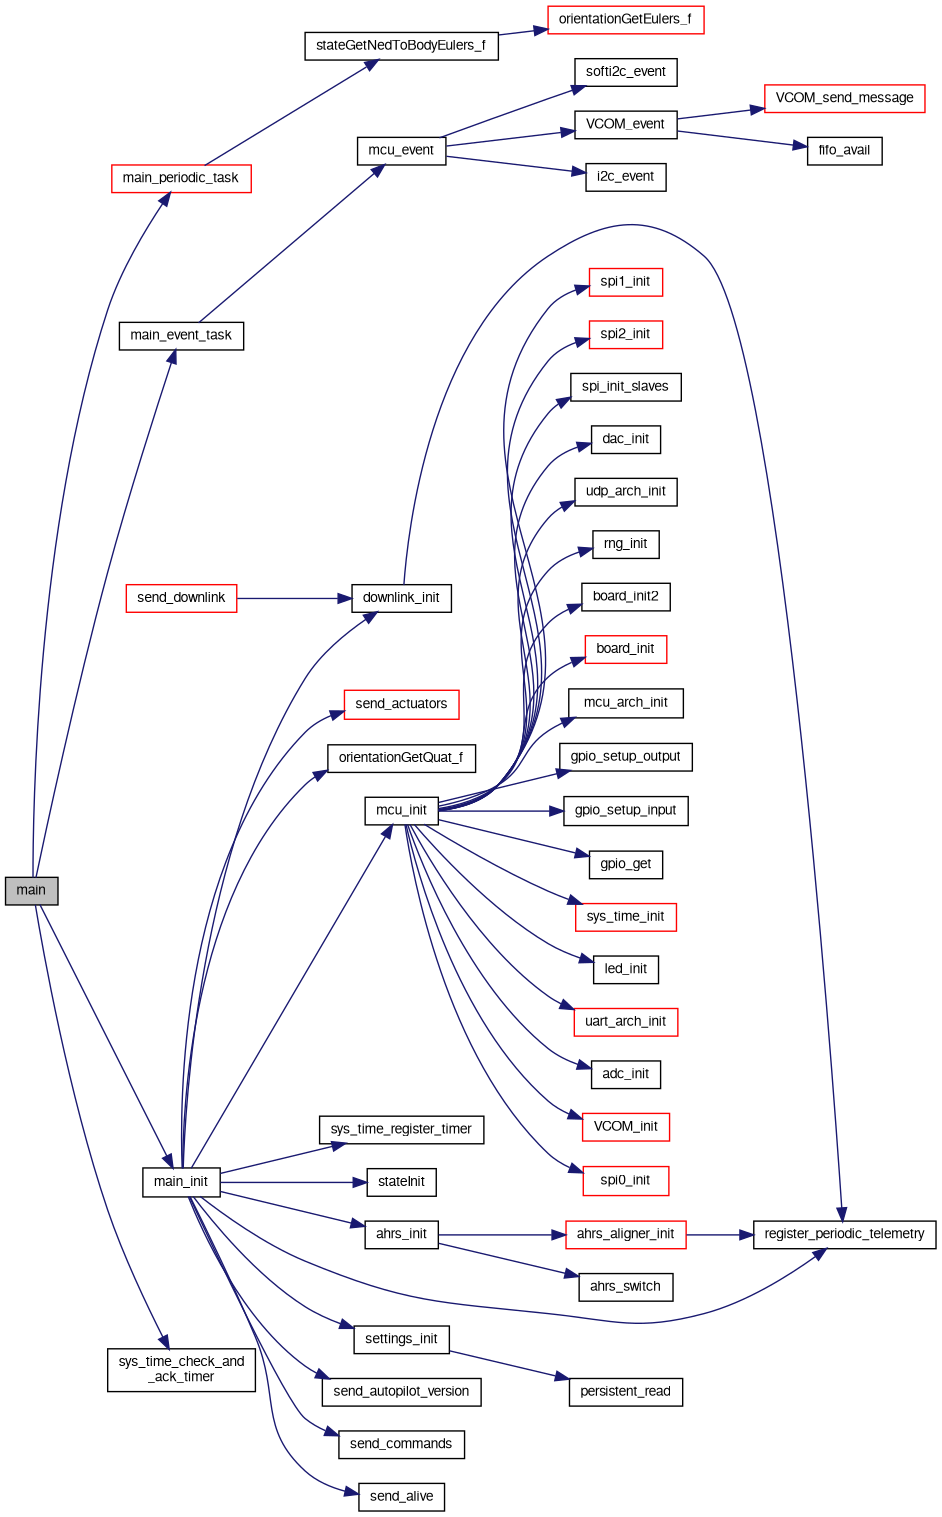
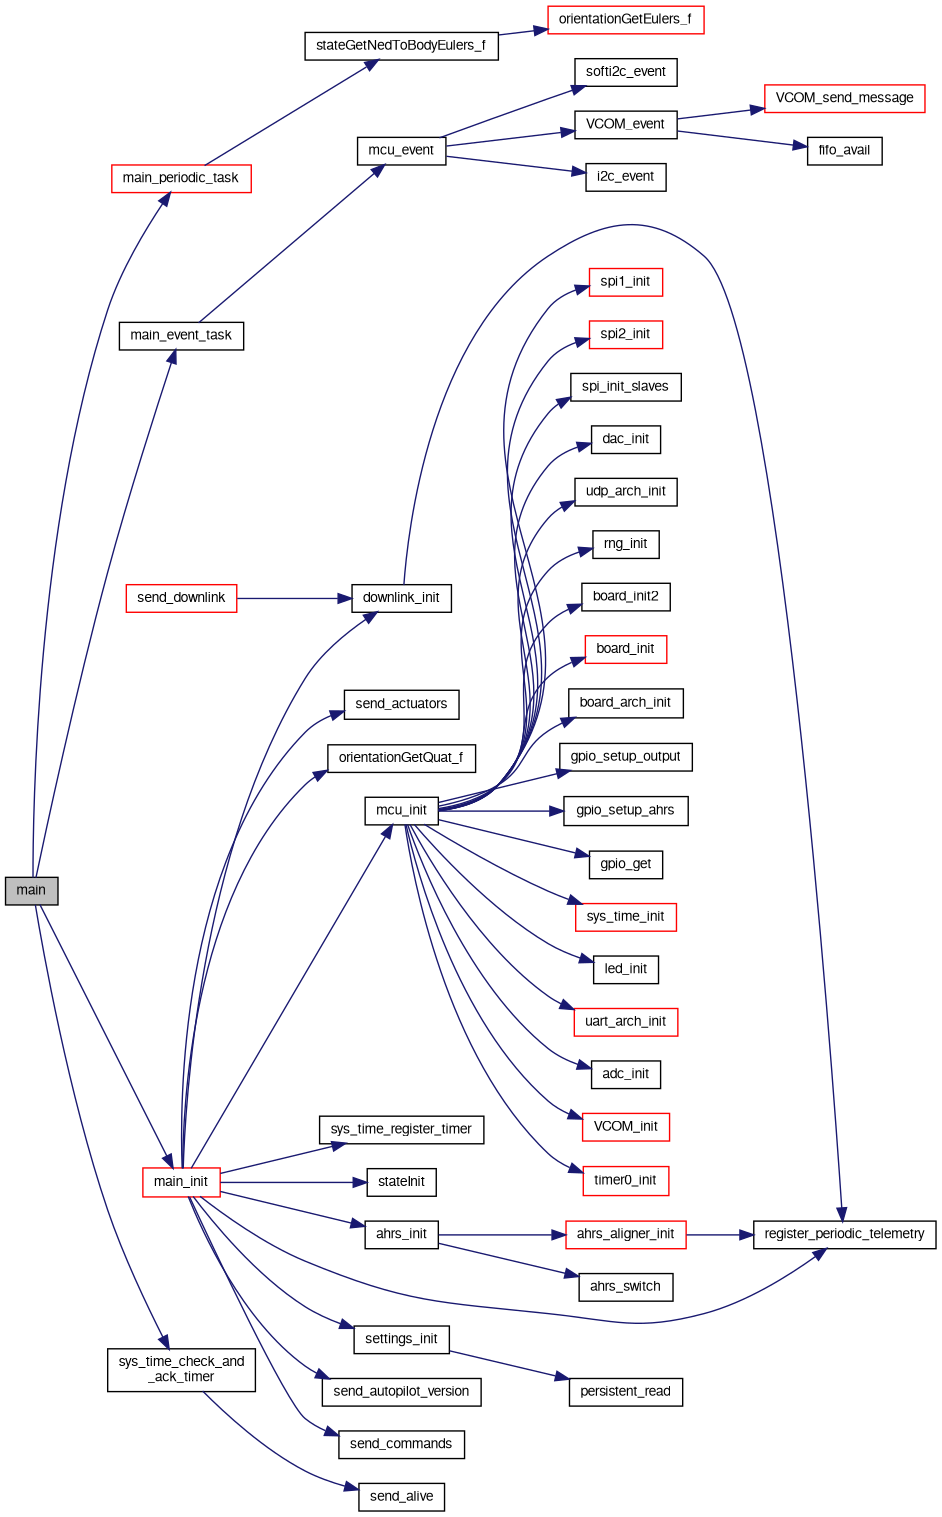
  digraph {
    rankdir=LR
    node [color=black fillcolor=white fontname=FreeSans fontsize=10 shape=record style=filled]
    edge [color=midnightblue fontname=FreeSans fontsize=10 labelfontname=FreeSans labelfontsize=10 style=solid]
    n1 [fillcolor=grey75 fontcolor=black height=0.2 label=main width=0.4]
    n2 [height=0.2 label=main_event_task width=0.4]
-   n3 [height=0.2 label=main_init width=0.4]
+   n3 [color=red height=0.2 label=main_init width=0.4]
    n4 [color=red height=0.2 label=main_periodic_task width=0.4]
    n5 [height=0.2 label="sys_time_check_and\l_ack_timer" width=0.4]
    n6 [height=0.2 label=mcu_event width=0.4]
    n7 [height=0.2 label=mcu_init width=0.4]
    n8 [height=0.2 label=sys_time_register_timer width=0.4]
    n9 [height=0.2 label=stateInit width=0.4]
    n10 [height=0.2 label=ahrs_init width=0.4]
    n11 [height=0.2 label=register_periodic_telemetry width=0.4]
    n12 [height=0.2 label=settings_init width=0.4]
    n13 [height=0.2 label=downlink_init width=0.4]
    n14 [height=0.2 label=send_autopilot_version width=0.4]
    n15 [height=0.2 label=send_alive width=0.4]
    n16 [height=0.2 label=send_commands width=0.4]
-   n17 [color=red height=0.2 label=send_actuators width=0.4]
+   n17 [height=0.2 label=send_actuators width=0.4]
    n18 [height=0.2 label=orientationGetQuat_f width=0.4]
    n19 [height=0.2 label=stateGetNedToBodyEulers_f width=0.4]
    n20 [height=0.2 label=i2c_event width=0.4]
    n21 [height=0.2 label=softi2c_event width=0.4]
    n22 [height=0.2 label=VCOM_event width=0.4]
    n23 [height=0.2 label=fifo_avail width=0.4]
    n24 [color=red height=0.2 label=VCOM_send_message width=0.4]
    n25 [color=red height=0.2 label=board_init width=0.4]
-   n26 [height=0.2 label=mcu_arch_init width=0.4]
+   n26 [height=0.2 label=board_arch_init width=0.4]
    n27 [height=0.2 label=gpio_setup_output width=0.4]
-   n28 [height=0.2 label=gpio_setup_input width=0.4]
+   n28 [height=0.2 label=gpio_setup_ahrs width=0.4]
    n29 [height=0.2 label=gpio_get width=0.4]
    n30 [color=red height=0.2 label=sys_time_init width=0.4]
    n31 [height=0.2 label=led_init width=0.4]
    n32 [color=red height=0.2 label=uart_arch_init width=0.4]
    n33 [height=0.2 label=adc_init width=0.4]
    n34 [color=red height=0.2 label=VCOM_init width=0.4]
-   n35 [color=red height=0.2 label=spi0_init width=0.4]
+   n35 [color=red height=0.2 label=timer0_init width=0.4]
    n36 [color=red height=0.2 label=spi1_init width=0.4]
    n37 [color=red height=0.2 label=spi2_init width=0.4]
    n38 [height=0.2 label=spi_init_slaves width=0.4]
    n39 [height=0.2 label=dac_init width=0.4]
    n40 [height=0.2 label=udp_arch_init width=0.4]
    n41 [height=0.2 label=rng_init width=0.4]
    n42 [height=0.2 label=board_init2 width=0.4]
    n43 [height=0.2 label=ahrs_switch width=0.4]
    n44 [color=red height=0.2 label=ahrs_aligner_init width=0.4]
    n45 [height=0.2 label=persistent_read width=0.4]
    n46 [color=red height=0.2 label=send_downlink width=0.4]
    n47 [color=red height=0.2 label=orientationGetEulers_f width=0.4]
    n1 -> n2
    n1 -> n3
    n1 -> n4
    n1 -> n5
    n2 -> n6
    n3 -> n7
    n3 -> n8
    n3 -> n9
    n3 -> n10
    n3 -> n11
    n3 -> n12
    n3 -> n13
    n3 -> n14
-   n3 -> n15
+   n5 -> n15
    n3 -> n16
    n3 -> n17
    n3 -> n18
    n4 -> n19
    n6 -> n20
    n6 -> n21
    n6 -> n22
    n7 -> n25
    n7 -> n26
    n7 -> n27
    n7 -> n28
    n7 -> n29
    n7 -> n30
    n7 -> n31
    n7 -> n32
    n7 -> n33
    n7 -> n34
    n7 -> n35
    n7 -> n36
    n7 -> n37
    n7 -> n38
    n7 -> n39
    n7 -> n40
    n7 -> n41
    n7 -> n42
    n10 -> n43
    n10 -> n44
    n12 -> n45
    n13 -> n11
    n19 -> n47
    n22 -> n23
    n22 -> n24
    n44 -> n11
    n46 -> n13
  }
